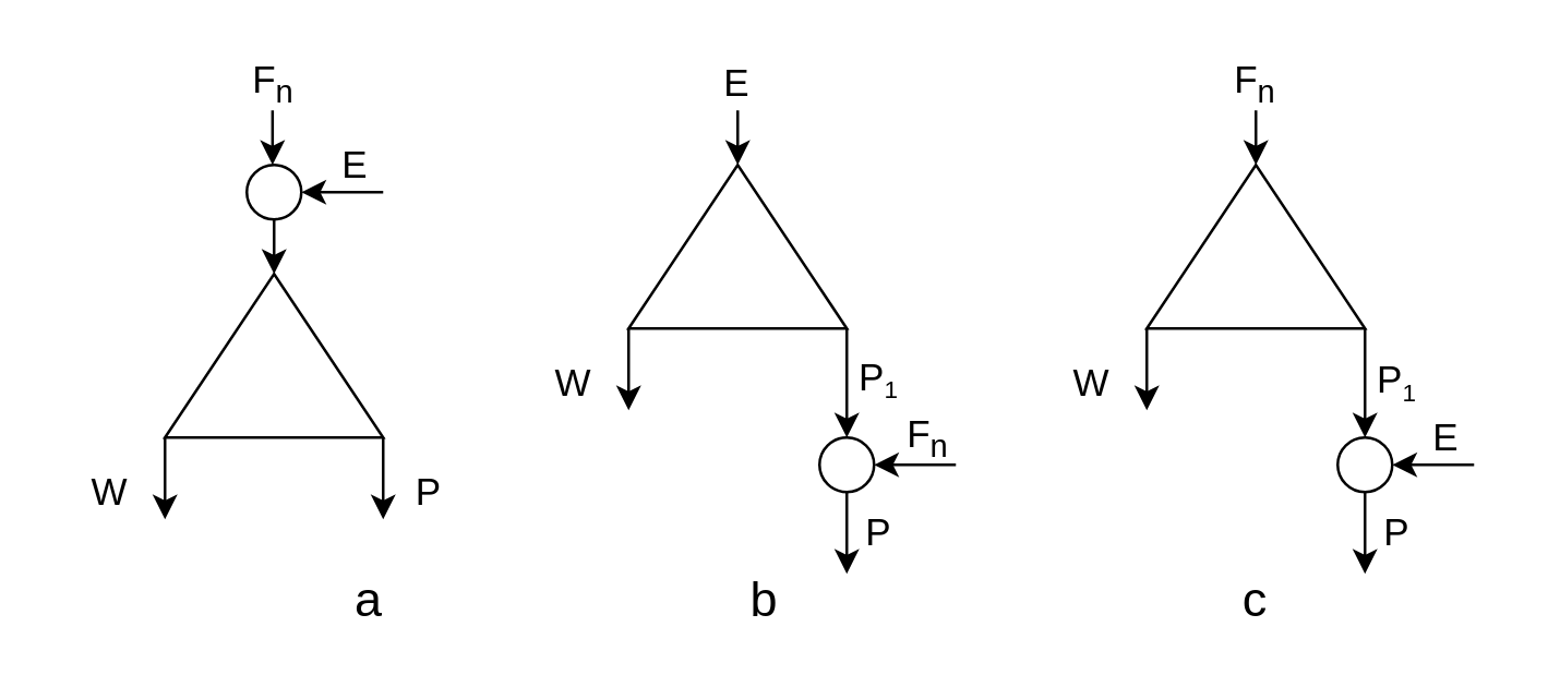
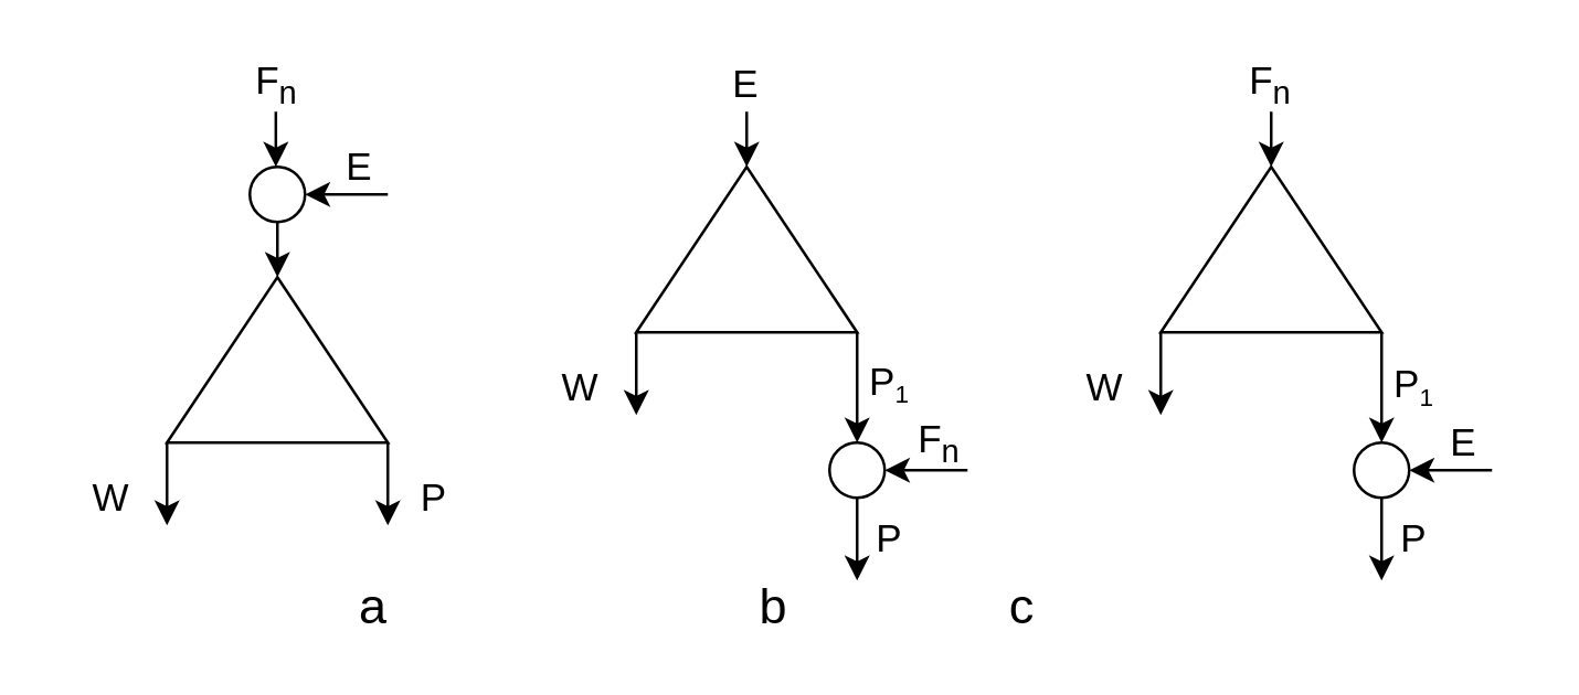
  <mxCell id="0" />
  <mxCell id="1" parent="0" />
  <mxCell id="2" value="" style="endArrow=classic;html=1;" parent="1" edge="1"><mxGeometry width="50" height="50" relative="1" as="geometry"><mxPoint x="270" y="40" as="sourcePoint" /><mxPoint x="270" y="60" as="targetPoint" /></mxGeometry></mxCell>
  <mxCell id="3" value="" style="endArrow=classic;html=1;" parent="1" edge="1"><mxGeometry width="50" height="50" relative="1" as="geometry"><mxPoint x="230" y="120" as="sourcePoint" /><mxPoint x="230" y="150" as="targetPoint" /></mxGeometry></mxCell>
  <mxCell id="4" value="" style="triangle;whiteSpace=wrap;html=1;rotation=-90;" parent="1" vertex="1"><mxGeometry x="240" y="50" width="60" height="80" as="geometry" /></mxCell>
  <mxCell id="5" value="" style="endArrow=classic;html=1;entryX=0.5;entryY=0;entryDx=0;entryDy=0;" parent="1" edge="1" target="8"><mxGeometry width="50" height="50" relative="1" as="geometry"><mxPoint x="310" y="120" as="sourcePoint" /><mxPoint x="310" y="150" as="targetPoint" /></mxGeometry></mxCell>
  <mxCell id="6" value="&lt;font style=&quot;font-size: 14px&quot;&gt;E&lt;/font&gt;" style="text;html=1;strokeColor=none;fillColor=none;align=center;verticalAlign=middle;whiteSpace=wrap;rounded=0;" parent="1" vertex="1"><mxGeometry x="250" y="20" width="40" height="20" as="geometry" /></mxCell>
  <mxCell id="7" value="&lt;font style=&quot;font-size: 14px&quot;&gt;W&lt;/font&gt;" style="text;html=1;strokeColor=none;fillColor=none;align=center;verticalAlign=middle;whiteSpace=wrap;rounded=0;" parent="1" vertex="1"><mxGeometry x="190" y="130" width="40" height="20" as="geometry" /></mxCell>
  <mxCell id="8" value="" style="ellipse;whiteSpace=wrap;html=1;aspect=fixed;" parent="1" vertex="1"><mxGeometry x="300" y="160" width="20" height="20" as="geometry" /></mxCell>
  <mxCell id="9" value="" style="endArrow=classic;html=1;entryX=1;entryY=0.5;entryDx=0;entryDy=0;" parent="1" target="8" edge="1"><mxGeometry width="50" height="50" relative="1" as="geometry"><mxPoint x="350" y="170" as="sourcePoint" /><mxPoint x="310" y="340" as="targetPoint" /></mxGeometry></mxCell>
  <mxCell id="10" value="&lt;span style=&quot;font-size: 14px&quot;&gt;F&lt;sub&gt;n&lt;/sub&gt;&lt;/span&gt;" style="text;html=1;strokeColor=none;fillColor=none;align=center;verticalAlign=middle;whiteSpace=wrap;rounded=0;" parent="1" vertex="1"><mxGeometry x="320" y="150" width="40" height="20" as="geometry" /></mxCell>
  <mxCell id="11" value="" style="endArrow=classic;html=1;exitX=0;exitY=0;exitDx=0;exitDy=0;" parent="1" edge="1"><mxGeometry width="50" height="50" relative="1" as="geometry"><mxPoint x="310" y="180" as="sourcePoint" /><mxPoint x="310" y="210" as="targetPoint" /></mxGeometry></mxCell>
  <mxCell id="12" value="" style="endArrow=classic;html=1;" parent="1" edge="1"><mxGeometry width="50" height="50" relative="1" as="geometry"><mxPoint x="460" y="40" as="sourcePoint" /><mxPoint x="460" y="60" as="targetPoint" /></mxGeometry></mxCell>
  <mxCell id="13" value="" style="endArrow=classic;html=1;" parent="1" edge="1"><mxGeometry width="50" height="50" relative="1" as="geometry"><mxPoint x="420" y="120" as="sourcePoint" /><mxPoint x="420" y="150" as="targetPoint" /></mxGeometry></mxCell>
  <mxCell id="14" value="" style="triangle;whiteSpace=wrap;html=1;rotation=-90;" parent="1" vertex="1"><mxGeometry x="430" y="50" width="60" height="80" as="geometry" /></mxCell>
  <mxCell id="15" value="" style="endArrow=classic;html=1;entryX=0.5;entryY=0;entryDx=0;entryDy=0;" parent="1" edge="1" target="18"><mxGeometry width="50" height="50" relative="1" as="geometry"><mxPoint x="500" y="120" as="sourcePoint" /><mxPoint x="500" y="150" as="targetPoint" /></mxGeometry></mxCell>
  <mxCell id="16" value="&lt;font style=&quot;font-size: 14px&quot;&gt;E&lt;/font&gt;" style="text;html=1;strokeColor=none;fillColor=none;align=center;verticalAlign=middle;whiteSpace=wrap;rounded=0;" parent="1" vertex="1"><mxGeometry x="510" y="150" width="40" height="20" as="geometry" /></mxCell>
  <mxCell id="17" value="&lt;font style=&quot;font-size: 14px&quot;&gt;W&lt;/font&gt;" style="text;html=1;strokeColor=none;fillColor=none;align=center;verticalAlign=middle;whiteSpace=wrap;rounded=0;" parent="1" vertex="1"><mxGeometry x="380" y="130" width="40" height="20" as="geometry" /></mxCell>
  <mxCell id="18" value="" style="ellipse;whiteSpace=wrap;html=1;aspect=fixed;" parent="1" vertex="1"><mxGeometry x="490" y="160" width="20" height="20" as="geometry" /></mxCell>
  <mxCell id="19" value="" style="endArrow=classic;html=1;entryX=1;entryY=0.5;entryDx=0;entryDy=0;" parent="1" target="18" edge="1"><mxGeometry width="50" height="50" relative="1" as="geometry"><mxPoint x="540" y="170" as="sourcePoint" /><mxPoint x="500" y="340" as="targetPoint" /></mxGeometry></mxCell>
  <mxCell id="20" value="&lt;span style=&quot;font-size: 14px&quot;&gt;F&lt;sub&gt;n&lt;/sub&gt;&lt;/span&gt;" style="text;html=1;strokeColor=none;fillColor=none;align=center;verticalAlign=middle;whiteSpace=wrap;rounded=0;" parent="1" vertex="1"><mxGeometry x="440" y="20" width="40" height="20" as="geometry" /></mxCell>
  <mxCell id="21" value="" style="endArrow=classic;html=1;exitX=0;exitY=0;exitDx=0;exitDy=0;" parent="1" edge="1"><mxGeometry width="50" height="50" relative="1" as="geometry"><mxPoint x="500" y="180" as="sourcePoint" /><mxPoint x="500" y="210" as="targetPoint" /></mxGeometry></mxCell>
  <mxCell id="22" value="&lt;font style=&quot;font-size: 18px;&quot;&gt;a&lt;/font&gt;" style="text;html=1;strokeColor=none;fillColor=none;align=center;verticalAlign=middle;whiteSpace=wrap;rounded=0;" parent="1" vertex="1"><mxGeometry x="115" y="210" width="40" height="20" as="geometry" /></mxCell>
  <mxCell id="23" value="&lt;font style=&quot;font-size: 18px;&quot;&gt;b&lt;/font&gt;" style="text;html=1;strokeColor=none;fillColor=none;align=center;verticalAlign=middle;whiteSpace=wrap;rounded=0;" parent="1" vertex="1"><mxGeometry x="260" y="210" width="40" height="20" as="geometry" /></mxCell>
- <mxCell id="24" value="&lt;font style=&quot;font-size: 18px;&quot;&gt;c&lt;/font&gt;" style="text;html=1;strokeColor=none;fillColor=none;align=center;verticalAlign=middle;whiteSpace=wrap;rounded=0;" parent="1" vertex="1"><mxGeometry x="440" y="210" width="40" height="20" as="geometry" /></mxCell>
+ <mxCell id="24" value="&lt;font style=&quot;font-size: 18px;&quot;&gt;c&lt;/font&gt;" style="text;html=1;strokeColor=none;fillColor=none;align=center;verticalAlign=middle;whiteSpace=wrap;rounded=0;" parent="1" vertex="1"><mxGeometry x="350" y="210" width="40" height="20" as="geometry" /></mxCell>
  <mxCell id="25" value="" style="endArrow=classic;html=1;" edge="1" parent="1"><mxGeometry width="50" height="50" relative="1" as="geometry"><mxPoint x="100" y="80" as="sourcePoint" /><mxPoint x="100" y="100" as="targetPoint" /></mxGeometry></mxCell>
  <mxCell id="26" value="" style="endArrow=classic;html=1;" edge="1" parent="1"><mxGeometry width="50" height="50" relative="1" as="geometry"><mxPoint x="60" y="160" as="sourcePoint" /><mxPoint x="60" y="190" as="targetPoint" /></mxGeometry></mxCell>
  <mxCell id="27" value="" style="triangle;whiteSpace=wrap;html=1;rotation=-90;" vertex="1" parent="1"><mxGeometry x="70" y="90" width="60" height="80" as="geometry" /></mxCell>
  <mxCell id="28" value="" style="endArrow=classic;html=1;entryX=0;entryY=1;entryDx=0;entryDy=0;" edge="1" parent="1"><mxGeometry width="50" height="50" relative="1" as="geometry"><mxPoint x="140" y="160" as="sourcePoint" /><mxPoint x="140" y="190" as="targetPoint" /></mxGeometry></mxCell>
  <mxCell id="29" value="&lt;font style=&quot;font-size: 14px&quot;&gt;E&lt;/font&gt;" style="text;html=1;strokeColor=none;fillColor=none;align=center;verticalAlign=middle;whiteSpace=wrap;rounded=0;" vertex="1" parent="1"><mxGeometry x="110" y="50" width="40" height="20" as="geometry" /></mxCell>
  <mxCell id="30" value="&lt;font style=&quot;font-size: 14px&quot;&gt;W&lt;/font&gt;" style="text;html=1;strokeColor=none;fillColor=none;align=center;verticalAlign=middle;whiteSpace=wrap;rounded=0;" vertex="1" parent="1"><mxGeometry x="20" y="170" width="40" height="20" as="geometry" /></mxCell>
  <mxCell id="31" value="&lt;font style=&quot;font-size: 14px&quot;&gt;P&lt;/font&gt;" style="text;html=1;strokeColor=none;fillColor=none;align=center;verticalAlign=middle;whiteSpace=wrap;rounded=0;" vertex="1" parent="1"><mxGeometry x="137" y="170" width="40" height="20" as="geometry" /></mxCell>
  <mxCell id="32" value="" style="ellipse;whiteSpace=wrap;html=1;aspect=fixed;" vertex="1" parent="1"><mxGeometry x="90" y="60" width="20" height="20" as="geometry" /></mxCell>
  <mxCell id="33" value="" style="endArrow=classic;html=1;entryX=1;entryY=0.5;entryDx=0;entryDy=0;" edge="1" parent="1" target="32"><mxGeometry width="50" height="50" relative="1" as="geometry"><mxPoint x="140" y="70" as="sourcePoint" /><mxPoint x="100" y="250" as="targetPoint" /></mxGeometry></mxCell>
  <mxCell id="34" value="" style="endArrow=classic;html=1;" edge="1" parent="1"><mxGeometry width="50" height="50" relative="1" as="geometry"><mxPoint x="99.43" y="40" as="sourcePoint" /><mxPoint x="99.43" y="60" as="targetPoint" /></mxGeometry></mxCell>
  <mxCell id="35" value="&lt;span style=&quot;font-size: 14px&quot;&gt;F&lt;sub&gt;n&lt;/sub&gt;&lt;/span&gt;" style="text;html=1;strokeColor=none;fillColor=none;align=center;verticalAlign=middle;whiteSpace=wrap;rounded=0;" vertex="1" parent="1"><mxGeometry x="80" y="20" width="40" height="20" as="geometry" /></mxCell>
  <mxCell id="36" value="&lt;font style=&quot;&quot;&gt;&lt;span style=&quot;font-size: 14px;&quot;&gt;P&lt;/span&gt;&lt;sub style=&quot;&quot;&gt;&lt;font style=&quot;font-size: 9px;&quot;&gt;1&lt;/font&gt;&lt;/sub&gt;&lt;/font&gt;" style="text;html=1;strokeColor=none;fillColor=none;align=center;verticalAlign=middle;whiteSpace=wrap;rounded=0;" vertex="1" parent="1"><mxGeometry x="302" y="129" width="40" height="20" as="geometry" /></mxCell>
  <mxCell id="37" value="&lt;font style=&quot;&quot;&gt;&lt;span style=&quot;font-size: 14px;&quot;&gt;P&lt;/span&gt;&lt;sub style=&quot;&quot;&gt;&lt;font style=&quot;font-size: 9px;&quot;&gt;1&lt;/font&gt;&lt;/sub&gt;&lt;/font&gt;" style="text;html=1;strokeColor=none;fillColor=none;align=center;verticalAlign=middle;whiteSpace=wrap;rounded=0;" vertex="1" parent="1"><mxGeometry x="492" y="130" width="40" height="20" as="geometry" /></mxCell>
  <mxCell id="38" value="&lt;font style=&quot;font-size: 14px&quot;&gt;P&lt;/font&gt;" style="text;html=1;strokeColor=none;fillColor=none;align=center;verticalAlign=middle;whiteSpace=wrap;rounded=0;" vertex="1" parent="1"><mxGeometry x="492" y="175" width="40" height="40" as="geometry" /></mxCell>
  <mxCell id="39" value="&lt;font style=&quot;font-size: 14px&quot;&gt;P&lt;/font&gt;" style="text;html=1;strokeColor=none;fillColor=none;align=center;verticalAlign=middle;whiteSpace=wrap;rounded=0;" vertex="1" parent="1"><mxGeometry x="302" y="180" width="40" height="30" as="geometry" /></mxCell>
